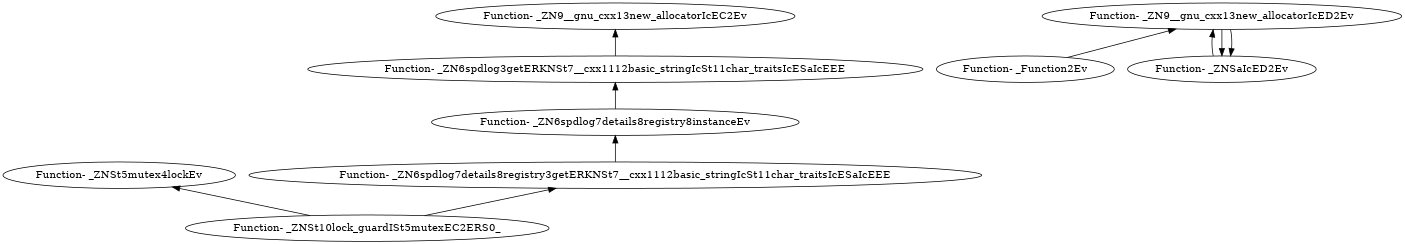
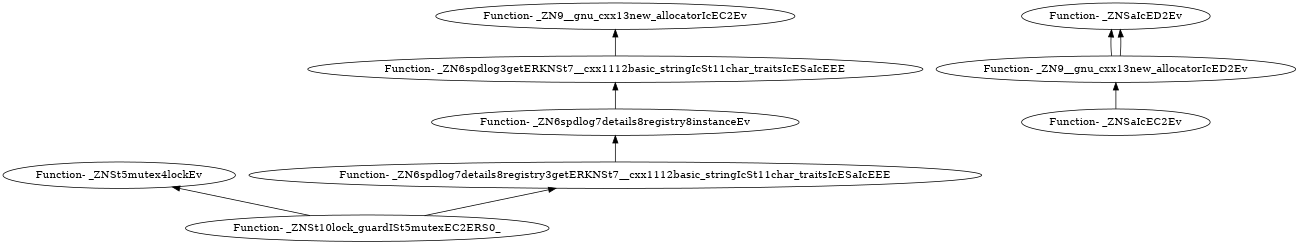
  digraph {
    edge [dir=back]
    "Function- _ZNSt5mutex4lockEv"
    "Function- _ZNSt10lock_guardISt5mutexEC2ERS0_"
    "Function- _ZN6spdlog7details8registry3getERKNSt7__cxx1112basic_stringIcSt11char_traitsIcESaIcEEE"
    "Function- _ZN6spdlog7details8registry8instanceEv"
    "Function- _ZN6spdlog3getERKNSt7__cxx1112basic_stringIcSt11char_traitsIcESaIcEEE"
    "Function- _ZN9__gnu_cxx13new_allocatorIcEC2Ev"
    "Function- _ZN9__gnu_cxx13new_allocatorIcED2Ev"
-   "Function- _ZNSaIcEC2Ev" [label="Function- _Function2Ev"]
+   "Function- _ZNSaIcEC2Ev"
    "Function- _ZNSaIcED2Ev"
    "Function- _ZNSt5mutex4lockEv" -> "Function- _ZNSt10lock_guardISt5mutexEC2ERS0_"
    "Function- _ZN6spdlog7details8registry3getERKNSt7__cxx1112basic_stringIcSt11char_traitsIcESaIcEEE" -> "Function- _ZNSt10lock_guardISt5mutexEC2ERS0_"
    "Function- _ZN6spdlog7details8registry8instanceEv" -> "Function- _ZN6spdlog7details8registry3getERKNSt7__cxx1112basic_stringIcSt11char_traitsIcESaIcEEE"
    "Function- _ZN6spdlog3getERKNSt7__cxx1112basic_stringIcSt11char_traitsIcESaIcEEE" -> "Function- _ZN6spdlog7details8registry8instanceEv"
    "Function- _ZN9__gnu_cxx13new_allocatorIcEC2Ev" -> "Function- _ZN6spdlog3getERKNSt7__cxx1112basic_stringIcSt11char_traitsIcESaIcEEE"
    "Function- _ZN9__gnu_cxx13new_allocatorIcED2Ev" -> "Function- _ZNSaIcEC2Ev"
-   "Function- _ZN9__gnu_cxx13new_allocatorIcED2Ev" -> "Function- _ZNSaIcED2Ev"
    "Function- _ZNSaIcED2Ev" -> "Function- _ZN9__gnu_cxx13new_allocatorIcED2Ev"
    "Function- _ZNSaIcED2Ev" -> "Function- _ZN9__gnu_cxx13new_allocatorIcED2Ev"
  }
